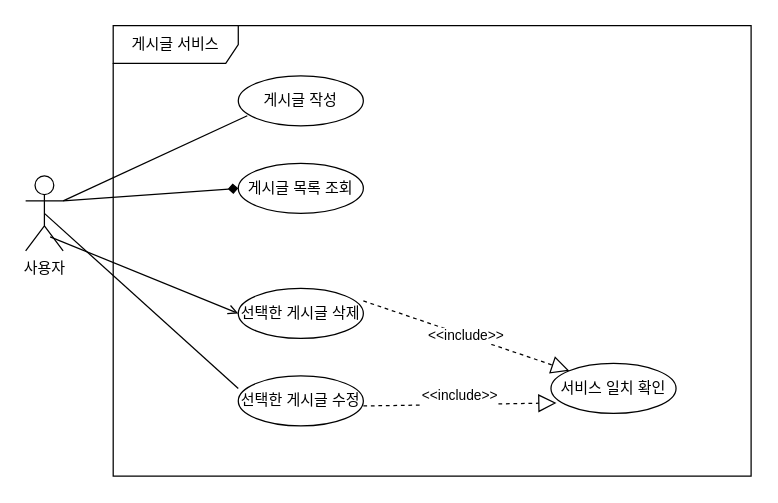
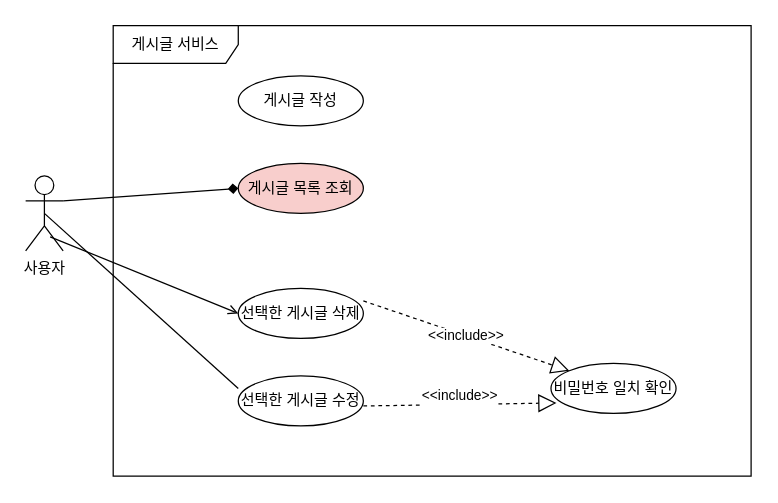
  <mxCell id="0" />
  <mxCell id="1" parent="0" />
  <mxCell id="2" value="게시글 서비스" style="shape=umlFrame;whiteSpace=wrap;html=1;pointerEvents=0;width=100;height=30;" parent="1" vertex="1"><mxGeometry x="90" y="20" width="510" height="360" as="geometry" /></mxCell>
  <mxCell id="3" value="사용자" style="shape=umlActor;verticalLabelPosition=bottom;verticalAlign=top;html=1;" parent="1" vertex="1"><mxGeometry x="20" y="140" width="30" height="60" as="geometry" /></mxCell>
  <mxCell id="4" value="게시글 작성" style="ellipse;whiteSpace=wrap;html=1;" parent="1" vertex="1"><mxGeometry x="190" y="60" width="100" height="40" as="geometry" /></mxCell>
- <mxCell id="5" value="게시글 목록 조회&lt;br&gt;" style="ellipse;whiteSpace=wrap;html=1;" parent="1" vertex="1"><mxGeometry x="190" y="130" width="100" height="40" as="geometry" /></mxCell>
+ <mxCell id="5" value="게시글 목록 조회&lt;br&gt;" style="ellipse;whiteSpace=wrap;html=1;fillColor=#f8cecc;" parent="1" vertex="1"><mxGeometry x="190" y="130" width="100" height="40" as="geometry" /></mxCell>
  <mxCell id="6" value="선택한 게시글 수정&lt;br&gt;" style="ellipse;whiteSpace=wrap;html=1;" parent="1" vertex="1"><mxGeometry x="190" y="300" width="100" height="40" as="geometry" /></mxCell>
  <mxCell id="7" value="선택한 게시글 삭제" style="ellipse;whiteSpace=wrap;html=1;" parent="1" vertex="1"><mxGeometry x="190" y="230" width="100" height="40" as="geometry" /></mxCell>
- <mxCell id="8" value="서비스 일치 확인" style="ellipse;whiteSpace=wrap;html=1;" vertex="1" parent="1"><mxGeometry x="440" y="290" width="100" height="40" as="geometry" /></mxCell>
- <mxCell id="9" value="" style="endArrow=none;html=1;rounded=0;entryX=0.072;entryY=0.8;entryDx=0;entryDy=0;entryPerimeter=0;exitX=1;exitY=0.333;exitDx=0;exitDy=0;exitPerimeter=0;" edge="1" parent="1" source="3" target="4"><mxGeometry width="50" height="50" relative="1" as="geometry"><mxPoint x="50" y="140" as="sourcePoint" /><mxPoint x="100" y="90" as="targetPoint" /></mxGeometry></mxCell>
+ <mxCell id="8" value="비밀번호 일치 확인" style="ellipse;whiteSpace=wrap;html=1;" vertex="1" parent="1"><mxGeometry x="440" y="290" width="100" height="40" as="geometry" /></mxCell>
  <mxCell id="10" value="" style="endArrow=diamond;html=1;rounded=0;entryX=0;entryY=0.5;entryDx=0;entryDy=0;exitX=1;exitY=0.333;exitDx=0;exitDy=0;exitPerimeter=0;" edge="1" parent="1" source="3" target="5"><mxGeometry width="50" height="50" relative="1" as="geometry"><mxPoint x="60" y="170" as="sourcePoint" /><mxPoint x="207" y="102" as="targetPoint" /></mxGeometry></mxCell>
  <mxCell id="11" value="" style="endArrow=open;html=1;rounded=0;entryX=0;entryY=0.5;entryDx=0;entryDy=0;exitX=0.653;exitY=0.813;exitDx=0;exitDy=0;exitPerimeter=0;" edge="1" parent="1" source="3" target="7"><mxGeometry width="50" height="50" relative="1" as="geometry"><mxPoint x="60" y="170" as="sourcePoint" /><mxPoint x="200" y="160" as="targetPoint" /></mxGeometry></mxCell>
  <mxCell id="12" value="" style="endArrow=none;html=1;rounded=0;entryX=0;entryY=0.25;entryDx=0;entryDy=0;exitX=0.5;exitY=0.5;exitDx=0;exitDy=0;exitPerimeter=0;entryPerimeter=0;" edge="1" parent="1" source="3" target="6"><mxGeometry width="50" height="50" relative="1" as="geometry"><mxPoint x="40" y="230" as="sourcePoint" /><mxPoint x="190" y="291" as="targetPoint" /></mxGeometry></mxCell>
  <mxCell id="13" value="&amp;lt;&amp;lt;include&amp;gt;&amp;gt;" style="endArrow=block;dashed=1;endFill=0;endSize=12;html=1;rounded=0;entryX=0;entryY=0;entryDx=0;entryDy=0;" edge="1" parent="1" target="8"><mxGeometry width="160" relative="1" as="geometry"><mxPoint x="290" y="240" as="sourcePoint" /><mxPoint x="450" y="240" as="targetPoint" /></mxGeometry></mxCell>
  <mxCell id="14" value="&#10;&lt;span style=&quot;color: rgb(0, 0, 0); font-family: Helvetica; font-size: 11px; font-style: normal; font-variant-ligatures: normal; font-variant-caps: normal; font-weight: 400; letter-spacing: normal; orphans: 2; text-align: center; text-indent: 0px; text-transform: none; widows: 2; word-spacing: 0px; -webkit-text-stroke-width: 0px; background-color: rgb(255, 255, 255); text-decoration-thickness: initial; text-decoration-style: initial; text-decoration-color: initial; float: none; display: inline !important;&quot;&gt;&amp;lt;&amp;lt;include&amp;gt;&amp;gt;&lt;/span&gt;&#10;&#10;" style="endArrow=block;dashed=1;endFill=0;endSize=12;html=1;rounded=0;entryX=0.044;entryY=0.79;entryDx=0;entryDy=0;entryPerimeter=0;" edge="1" parent="1" target="8"><mxGeometry width="160" relative="1" as="geometry"><mxPoint x="290" y="324" as="sourcePoint" /><mxPoint x="455" y="380" as="targetPoint" /></mxGeometry></mxCell>
